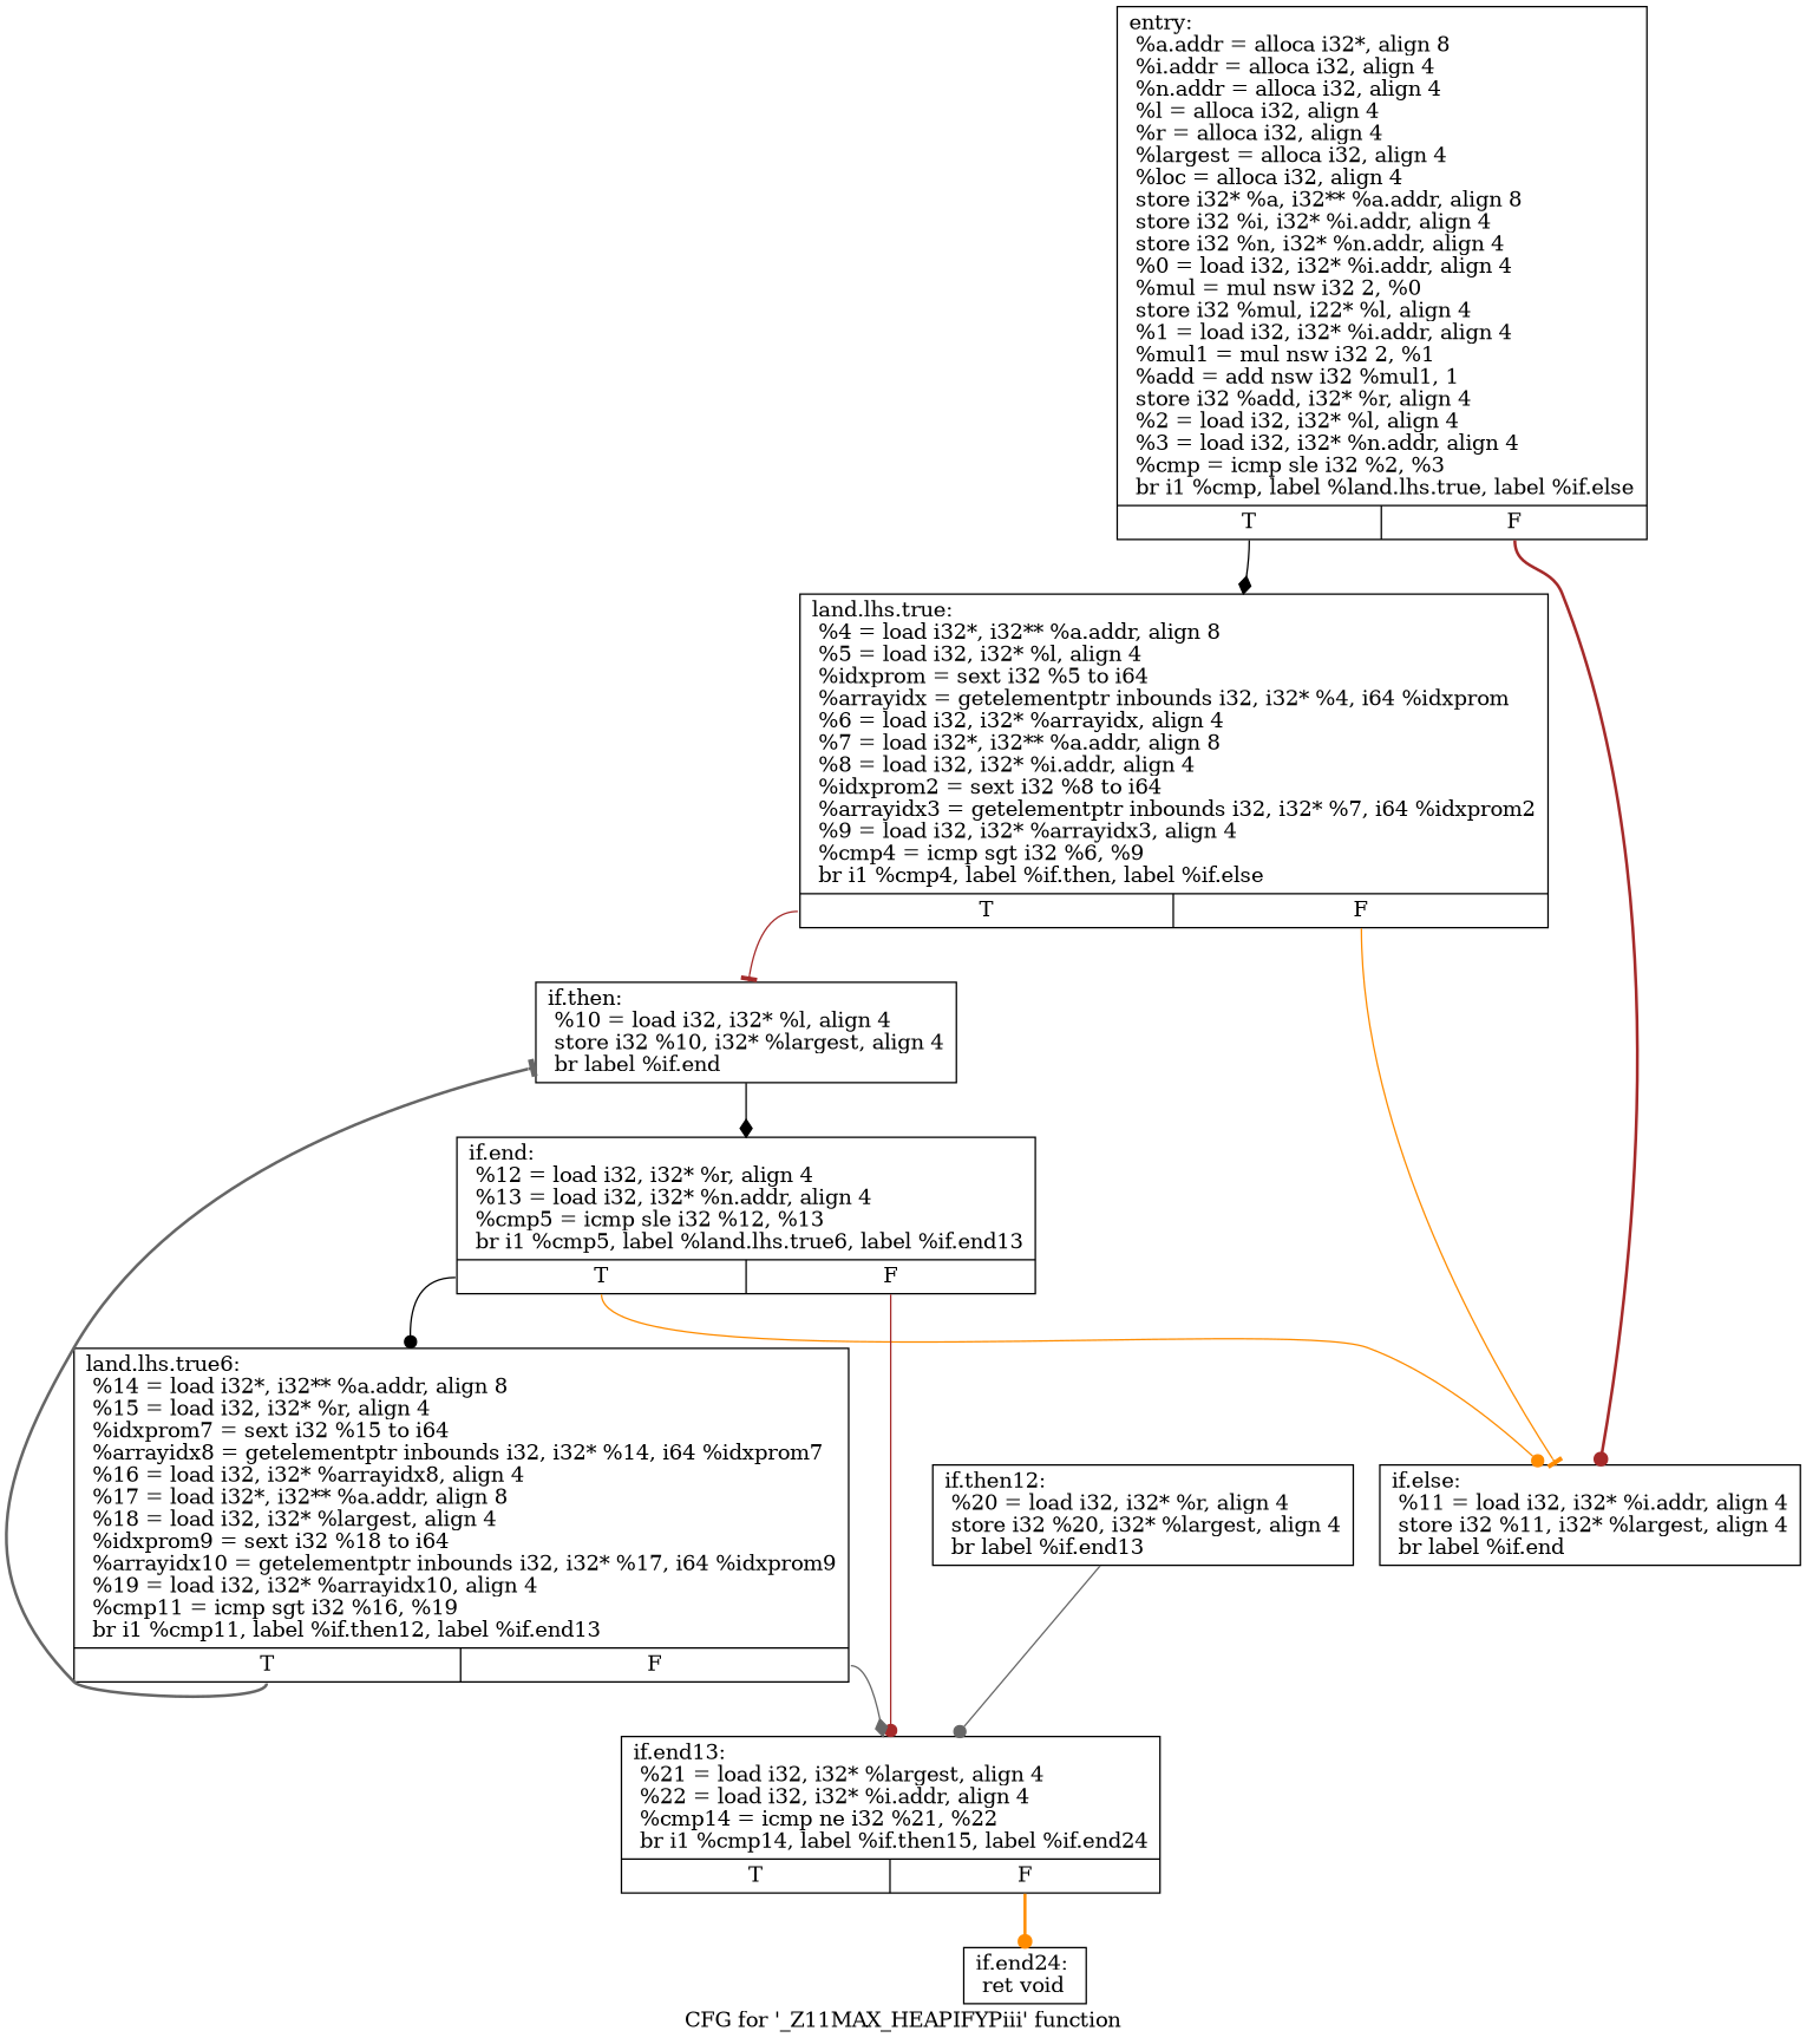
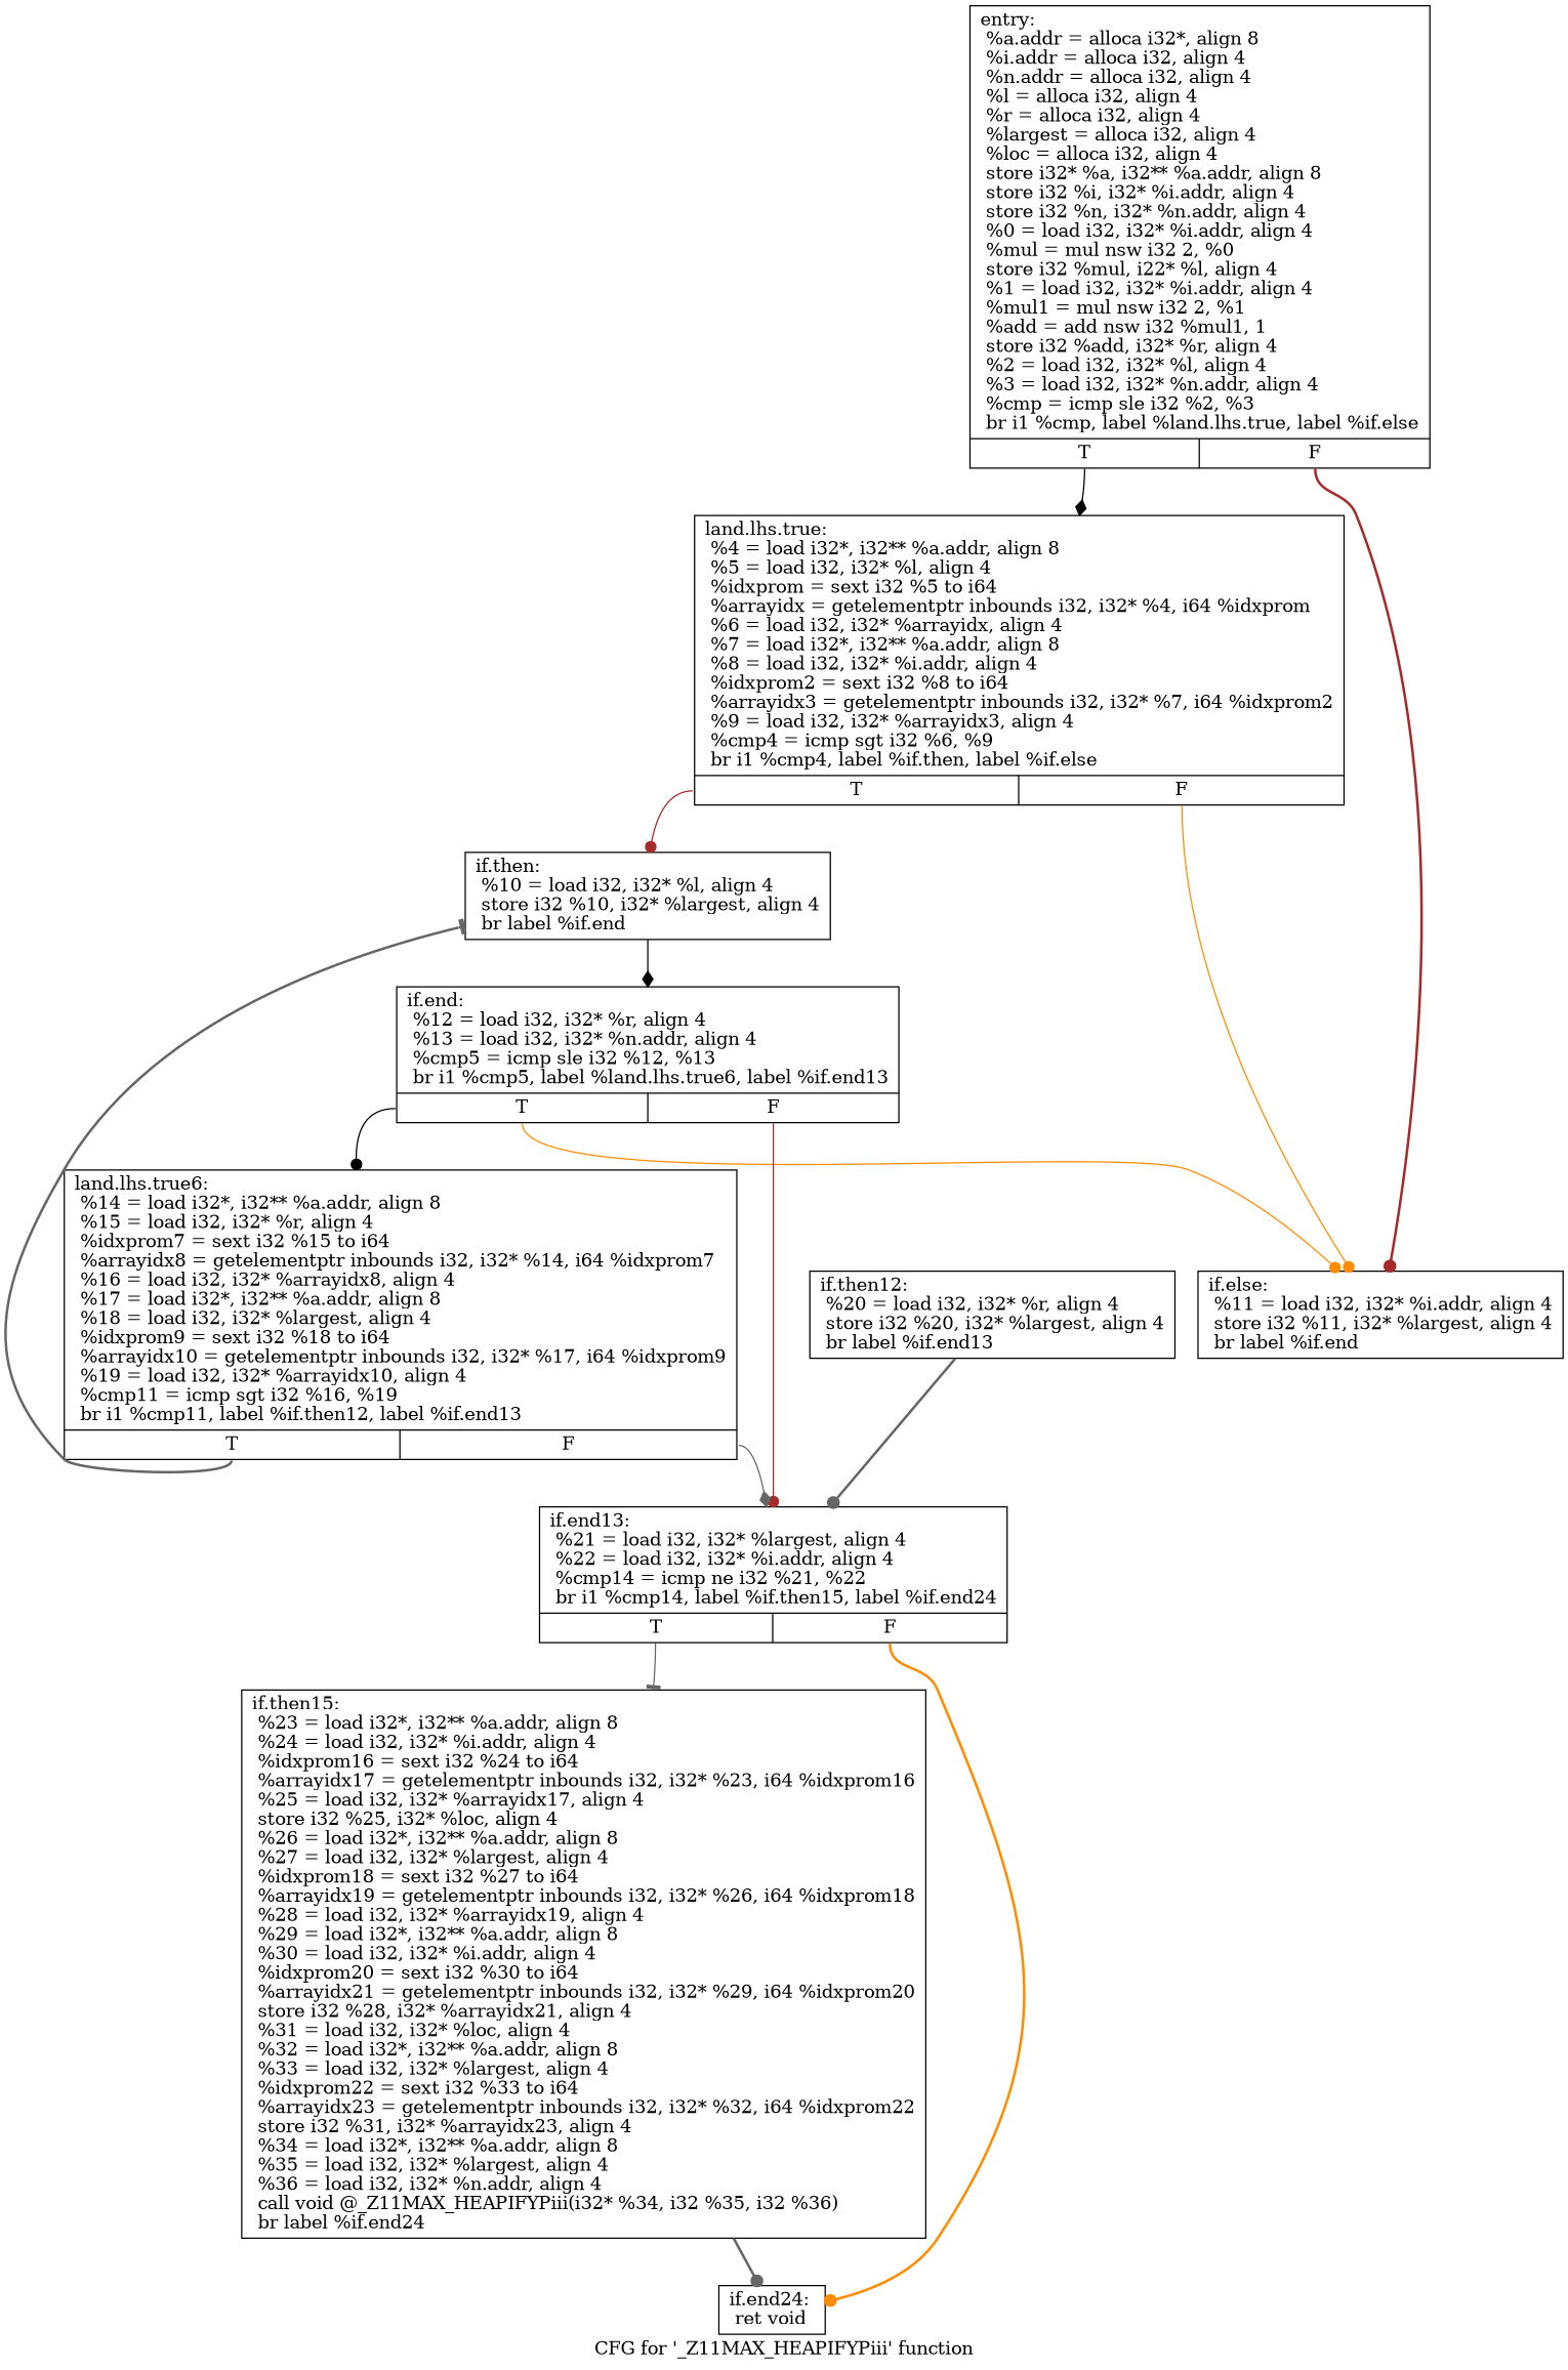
  digraph {
    label="CFG for '_Z11MAX_HEAPIFYPiii' function"
    node [shape=record]
    edge [arrowhead=dot color=gray40 style=solid tailport=s0]
    n1 [label="{entry:\l  %a.addr = alloca i32*, align 8\l  %i.addr = alloca i32, align 4\l  %n.addr = alloca i32, align 4\l  %l = alloca i32, align 4\l  %r = alloca i32, align 4\l  %largest = alloca i32, align 4\l  %loc = alloca i32, align 4\l  store i32* %a, i32** %a.addr, align 8\l  store i32 %i, i32* %i.addr, align 4\l  store i32 %n, i32* %n.addr, align 4\l  %0 = load i32, i32* %i.addr, align 4\l  %mul = mul nsw i32 2, %0\l  store i32 %mul, i22* %l, align 4\l  %1 = load i32, i32* %i.addr, align 4\l  %mul1 = mul nsw i32 2, %1\l  %add = add nsw i32 %mul1, 1\l  store i32 %add, i32* %r, align 4\l  %2 = load i32, i32* %l, align 4\l  %3 = load i32, i32* %n.addr, align 4\l  %cmp = icmp sle i32 %2, %3\l  br i1 %cmp, label %land.lhs.true, label %if.else\l|{<s0>T|<s1>F}}"]
    n2 [label="{land.lhs.true:                                    \l  %4 = load i32*, i32** %a.addr, align 8\l  %5 = load i32, i32* %l, align 4\l  %idxprom = sext i32 %5 to i64\l  %arrayidx = getelementptr inbounds i32, i32* %4, i64 %idxprom\l  %6 = load i32, i32* %arrayidx, align 4\l  %7 = load i32*, i32** %a.addr, align 8\l  %8 = load i32, i32* %i.addr, align 4\l  %idxprom2 = sext i32 %8 to i64\l  %arrayidx3 = getelementptr inbounds i32, i32* %7, i64 %idxprom2\l  %9 = load i32, i32* %arrayidx3, align 4\l  %cmp4 = icmp sgt i32 %6, %9\l  br i1 %cmp4, label %if.then, label %if.else\l|{<s0>T|<s1>F}}"]
    n3 [label="{if.else:                                          \l  %11 = load i32, i32* %i.addr, align 4\l  store i32 %11, i32* %largest, align 4\l  br label %if.end\l}"]
    n4 [label="{if.then:                                          \l  %10 = load i32, i32* %l, align 4\l  store i32 %10, i32* %largest, align 4\l  br label %if.end\l}"]
    n5 [label="{if.end:                                           \l  %12 = load i32, i32* %r, align 4\l  %13 = load i32, i32* %n.addr, align 4\l  %cmp5 = icmp sle i32 %12, %13\l  br i1 %cmp5, label %land.lhs.true6, label %if.end13\l|{<s0>T|<s1>F}}"]
    n6 [label="{land.lhs.true6:                                   \l  %14 = load i32*, i32** %a.addr, align 8\l  %15 = load i32, i32* %r, align 4\l  %idxprom7 = sext i32 %15 to i64\l  %arrayidx8 = getelementptr inbounds i32, i32* %14, i64 %idxprom7\l  %16 = load i32, i32* %arrayidx8, align 4\l  %17 = load i32*, i32** %a.addr, align 8\l  %18 = load i32, i32* %largest, align 4\l  %idxprom9 = sext i32 %18 to i64\l  %arrayidx10 = getelementptr inbounds i32, i32* %17, i64 %idxprom9\l  %19 = load i32, i32* %arrayidx10, align 4\l  %cmp11 = icmp sgt i32 %16, %19\l  br i1 %cmp11, label %if.then12, label %if.end13\l|{<s0>T|<s1>F}}"]
    n7 [label="{if.end13:                                         \l  %21 = load i32, i32* %largest, align 4\l  %22 = load i32, i32* %i.addr, align 4\l  %cmp14 = icmp ne i32 %21, %22\l  br i1 %cmp14, label %if.then15, label %if.end24\l|{<s0>T|<s1>F}}"]
+   n8 [label="{if.then15:                                        \l  %23 = load i32*, i32** %a.addr, align 8\l  %24 = load i32, i32* %i.addr, align 4\l  %idxprom16 = sext i32 %24 to i64\l  %arrayidx17 = getelementptr inbounds i32, i32* %23, i64 %idxprom16\l  %25 = load i32, i32* %arrayidx17, align 4\l  store i32 %25, i32* %loc, align 4\l  %26 = load i32*, i32** %a.addr, align 8\l  %27 = load i32, i32* %largest, align 4\l  %idxprom18 = sext i32 %27 to i64\l  %arrayidx19 = getelementptr inbounds i32, i32* %26, i64 %idxprom18\l  %28 = load i32, i32* %arrayidx19, align 4\l  %29 = load i32*, i32** %a.addr, align 8\l  %30 = load i32, i32* %i.addr, align 4\l  %idxprom20 = sext i32 %30 to i64\l  %arrayidx21 = getelementptr inbounds i32, i32* %29, i64 %idxprom20\l  store i32 %28, i32* %arrayidx21, align 4\l  %31 = load i32, i32* %loc, align 4\l  %32 = load i32*, i32** %a.addr, align 8\l  %33 = load i32, i32* %largest, align 4\l  %idxprom22 = sext i32 %33 to i64\l  %arrayidx23 = getelementptr inbounds i32, i32* %32, i64 %idxprom22\l  store i32 %31, i32* %arrayidx23, align 4\l  %34 = load i32*, i32** %a.addr, align 8\l  %35 = load i32, i32* %largest, align 4\l  %36 = load i32, i32* %n.addr, align 4\l  call void @_Z11MAX_HEAPIFYPiii(i32* %34, i32 %35, i32 %36)\l  br label %if.end24\l}"]
    n9 [label="{if.end24:                                         \l  ret void\l}"]
    n10 [label="{if.then12:                                        \l  %20 = load i32, i32* %r, align 4\l  store i32 %20, i32* %largest, align 4\l  br label %if.end13\l}"]
    n1 -> n2 [arrowhead=diamond color=black]
    n1 -> n3 [color=brown style=bold tailport=s1]
-   n2 -> n3 [arrowhead=tee color=darkorange tailport=s1]
-   n2 -> n4 [arrowhead=tee color=brown]
+   n2 -> n3 [color=darkorange tailport=s1]
+   n2 -> n4 [color=brown]
    n4 -> n5 [arrowhead=diamond color=black]
    n5 -> n3 [color=darkorange]
    n5 -> n6 [color=black]
    n5 -> n7 [color=brown tailport=s1]
    n6 -> n4 [arrowhead=tee style=bold]
    n6 -> n7 [arrowhead=diamond tailport=s1]
+   n7 -> n8 [arrowhead=tee]
    n7 -> n9 [color=darkorange style=bold tailport=s1]
-   n10 -> n7
+   n8 -> n9 [style=bold]
+   n10 -> n7 [style=bold]
  }
